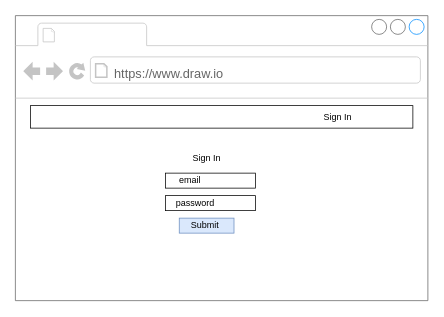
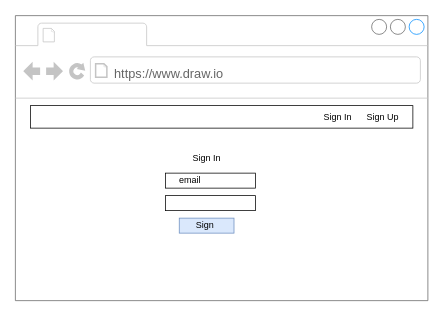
  <mxCell id="0" />
  <mxCell id="1" parent="0" />
  <mxCell id="2" value="" style="strokeWidth=1;shadow=0;dashed=0;align=center;html=1;shape=mxgraph.mockup.containers.browserWindow;rSize=0;fillColor=#ffffff;strokeColor=#666666;strokeColor2=#008cff;strokeColor3=#c4c4c4;mainText=,;recursiveResize=0;" vertex="1" parent="1"><mxGeometry x="20" y="20" width="550" height="380" as="geometry" /></mxCell>
  <mxCell id="3" value="https://www.draw.io" style="strokeWidth=1;shadow=0;dashed=0;align=center;html=1;shape=mxgraph.mockup.containers.anchor;rSize=0;fontSize=17;fontColor=#666666;align=left;" vertex="1" parent="2"><mxGeometry x="130" y="60" width="360" height="35" as="geometry" /></mxCell>
  <mxCell id="4" value="" style="rounded=0;whiteSpace=wrap;html=1;" vertex="1" parent="2"><mxGeometry x="20" y="120" width="510" height="30" as="geometry" /></mxCell>
+ <mxCell id="5" value="Sign Up" style="text;html=1;strokeColor=none;fillColor=none;align=center;verticalAlign=middle;whiteSpace=wrap;rounded=0;" vertex="1" parent="2"><mxGeometry x="460" y="125" width="60" height="20" as="geometry" /></mxCell>
  <mxCell id="6" value="Sign In" style="text;html=1;strokeColor=none;fillColor=none;align=center;verticalAlign=middle;whiteSpace=wrap;rounded=0;" vertex="1" parent="2"><mxGeometry x="400" y="125" width="60" height="20" as="geometry" /></mxCell>
  <mxCell id="7" value="" style="rounded=0;whiteSpace=wrap;html=1;" vertex="1" parent="2"><mxGeometry x="200" y="240" width="120" height="20" as="geometry" /></mxCell>
  <mxCell id="8" value="Sign In" style="text;html=1;strokeColor=none;fillColor=none;align=center;verticalAlign=middle;whiteSpace=wrap;rounded=0;" vertex="1" parent="2"><mxGeometry x="232.5" y="180" width="45" height="20" as="geometry" /></mxCell>
- <mxCell id="9" value="password" style="text;html=1;strokeColor=none;fillColor=none;align=center;verticalAlign=middle;whiteSpace=wrap;rounded=0;" vertex="1" parent="2"><mxGeometry x="220" y="240" width="40" height="20" as="geometry" /></mxCell>
  <mxCell id="10" value="" style="rounded=0;whiteSpace=wrap;html=1;fillColor=#dae8fc;strokeColor=#6c8ebf;" vertex="1" parent="2"><mxGeometry x="218.5" y="270" width="73" height="20" as="geometry" /></mxCell>
- <mxCell id="11" value="Submit" style="text;html=1;strokeColor=none;fillColor=none;align=center;verticalAlign=middle;whiteSpace=wrap;rounded=0;" vertex="1" parent="2"><mxGeometry x="232.5" y="270" width="40" height="20" as="geometry" /></mxCell>
+ <mxCell id="11" value="Sign" style="text;html=1;strokeColor=none;fillColor=none;align=center;verticalAlign=middle;whiteSpace=wrap;rounded=0;" vertex="1" parent="2"><mxGeometry x="232.5" y="270" width="40" height="20" as="geometry" /></mxCell>
  <mxCell id="12" value="" style="rounded=0;whiteSpace=wrap;html=1;" vertex="1" parent="1"><mxGeometry x="220" y="230" width="120" height="20" as="geometry" /></mxCell>
  <mxCell id="13" value="email" style="text;html=1;strokeColor=none;fillColor=none;align=center;verticalAlign=middle;whiteSpace=wrap;rounded=0;" vertex="1" parent="1"><mxGeometry x="232.5" y="230" width="40" height="20" as="geometry" /></mxCell>
